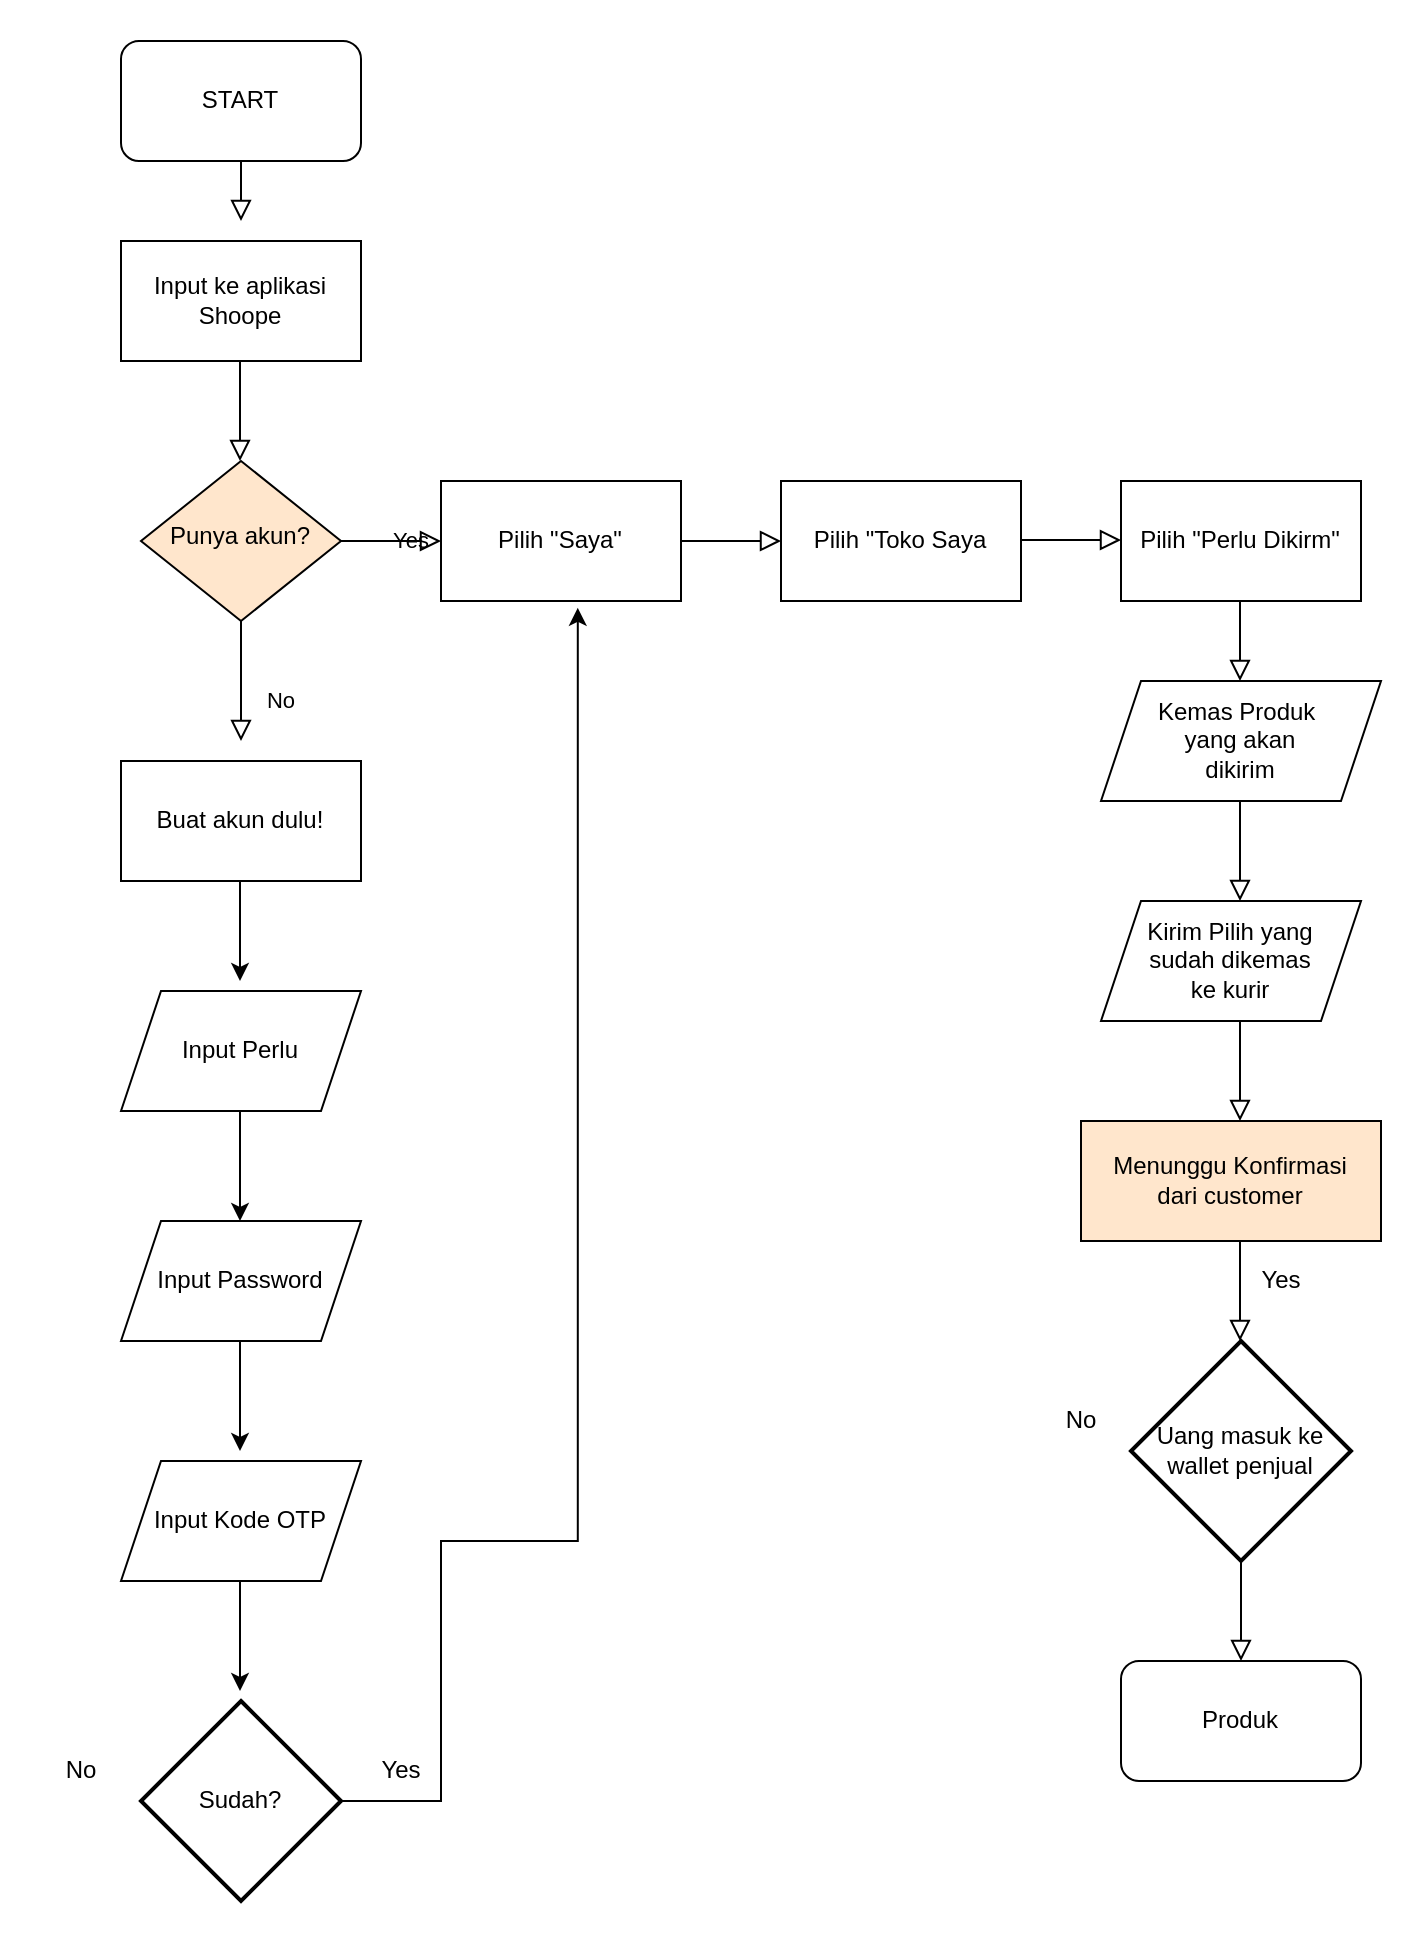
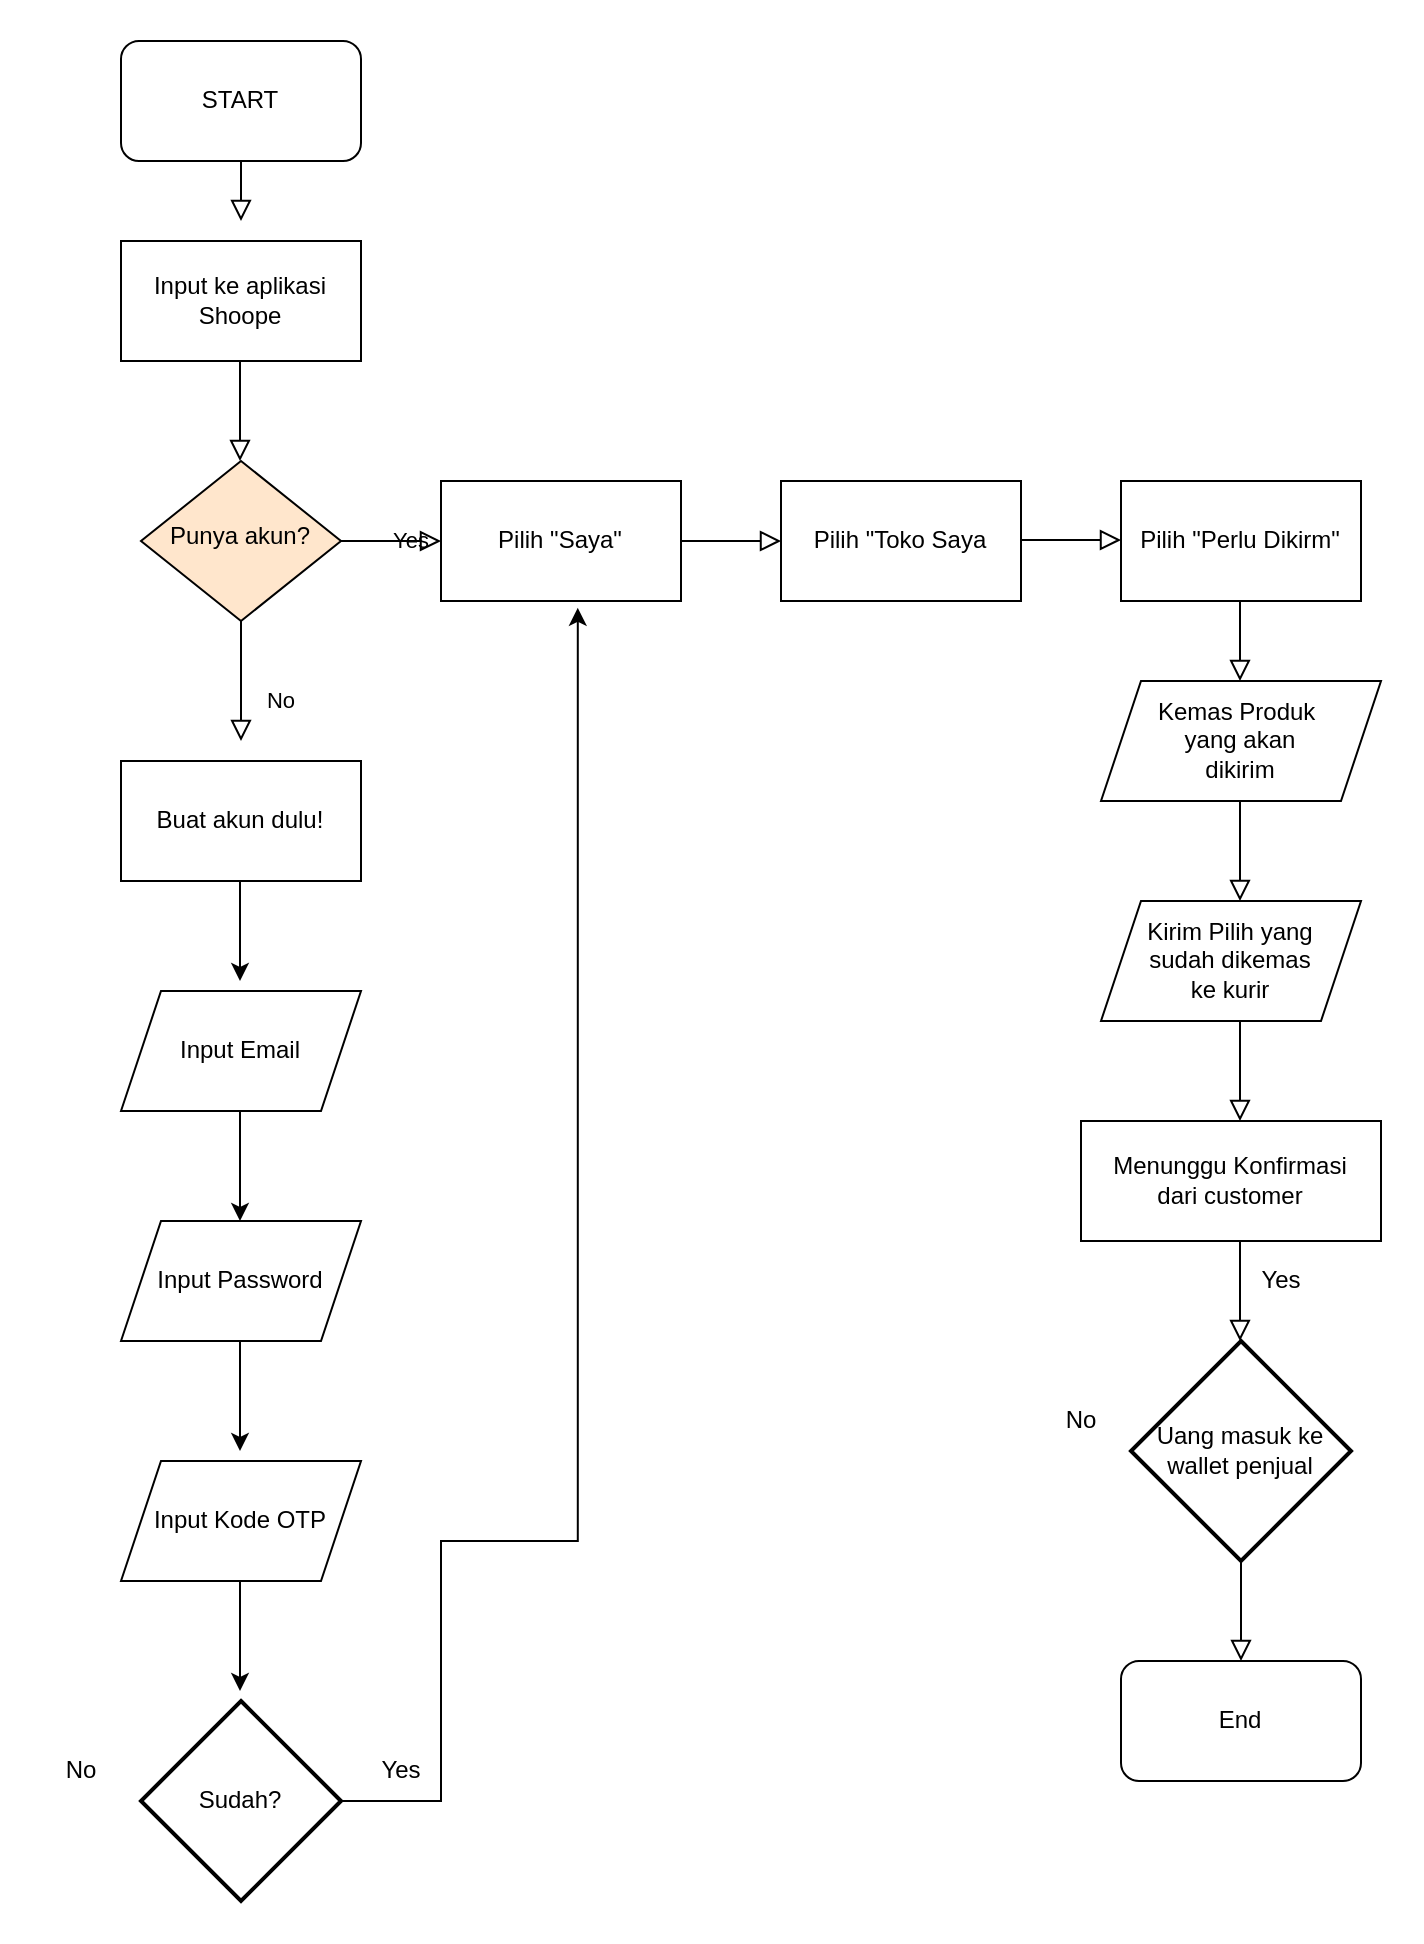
  <mxCell id="0" />
  <mxCell id="1" parent="0" />
  <mxCell id="2" value="" style="rounded=0;html=1;jettySize=auto;orthogonalLoop=1;fontSize=11;endArrow=block;endFill=0;endSize=8;strokeWidth=1;shadow=0;labelBackgroundColor=none;edgeStyle=orthogonalEdgeStyle;" parent="1" source="3" edge="1"><mxGeometry relative="1" as="geometry"><mxPoint x="120" y="110" as="targetPoint" /></mxGeometry></mxCell>
  <mxCell id="3" value="START" style="rounded=1;whiteSpace=wrap;html=1;fontSize=12;glass=0;strokeWidth=1;shadow=0;" parent="1" vertex="1"><mxGeometry x="60" y="20" width="120" height="60" as="geometry" /></mxCell>
  <mxCell id="4" value="No" style="rounded=0;html=1;jettySize=auto;orthogonalLoop=1;fontSize=11;endArrow=block;endFill=0;endSize=8;strokeWidth=1;shadow=0;labelBackgroundColor=none;edgeStyle=orthogonalEdgeStyle;" parent="1" source="6" edge="1"><mxGeometry x="0.333" y="20" relative="1" as="geometry"><mxPoint as="offset" /><mxPoint x="120" y="370" as="targetPoint" /></mxGeometry></mxCell>
  <mxCell id="5" value="Yes" style="edgeStyle=orthogonalEdgeStyle;rounded=0;html=1;jettySize=auto;orthogonalLoop=1;fontSize=11;endArrow=block;endFill=0;endSize=8;strokeWidth=1;shadow=0;labelBackgroundColor=none;" parent="1" source="6" edge="1"><mxGeometry y="10" relative="1" as="geometry"><mxPoint as="offset" /><mxPoint x="220" y="270" as="targetPoint" /></mxGeometry></mxCell>
  <mxCell id="6" value="Punya akun?" style="rhombus;whiteSpace=wrap;html=1;shadow=0;fontFamily=Helvetica;fontSize=12;align=center;strokeWidth=1;spacing=6;spacingTop=-4;fillColor=#ffe6cc;" parent="1" vertex="1"><mxGeometry x="70" y="230" width="100" height="80" as="geometry" /></mxCell>
  <mxCell id="7" value="Input ke aplikasi Shoope" style="rounded=0;whiteSpace=wrap;html=1;" vertex="1" parent="1"><mxGeometry x="60" y="120" width="120" height="60" as="geometry" /></mxCell>
  <mxCell id="8" value="" style="rounded=0;html=1;jettySize=auto;orthogonalLoop=1;fontSize=11;endArrow=block;endFill=0;endSize=8;strokeWidth=1;shadow=0;labelBackgroundColor=none;edgeStyle=orthogonalEdgeStyle;" edge="1" parent="1"><mxGeometry relative="1" as="geometry"><mxPoint x="119.5" y="180" as="sourcePoint" /><mxPoint x="119.5" y="230" as="targetPoint" /><Array as="points"><mxPoint x="119.5" y="210" /><mxPoint x="119.5" y="210" /></Array></mxGeometry></mxCell>
  <mxCell id="9" value="Buat akun dulu!" style="rounded=0;whiteSpace=wrap;html=1;" vertex="1" parent="1"><mxGeometry x="60" y="380" width="120" height="60" as="geometry" /></mxCell>
  <mxCell id="10" value="" style="endArrow=classic;html=1;rounded=0;" edge="1" parent="1"><mxGeometry width="50" height="50" relative="1" as="geometry"><mxPoint x="119.5" y="440" as="sourcePoint" /><mxPoint x="119.5" y="490" as="targetPoint" /><Array as="points"><mxPoint x="119.5" y="460" /></Array></mxGeometry></mxCell>
- <mxCell id="11" value="Input Perlu" style="shape=parallelogram;perimeter=parallelogramPerimeter;whiteSpace=wrap;html=1;fixedSize=1;" vertex="1" parent="1"><mxGeometry x="60" y="495" width="120" height="60" as="geometry" /></mxCell>
+ <mxCell id="11" value="Input Email" style="shape=parallelogram;perimeter=parallelogramPerimeter;whiteSpace=wrap;html=1;fixedSize=1;" vertex="1" parent="1"><mxGeometry x="60" y="495" width="120" height="60" as="geometry" /></mxCell>
  <mxCell id="12" value="" style="endArrow=classic;html=1;rounded=0;strokeColor=#FFFFFF;" edge="1" parent="1"><mxGeometry width="50" height="50" relative="1" as="geometry"><mxPoint x="280" y="670" as="sourcePoint" /><mxPoint x="330" y="620" as="targetPoint" /></mxGeometry></mxCell>
  <mxCell id="13" value="" style="endArrow=classic;html=1;rounded=0;strokeColor=#FFFFFF;" edge="1" parent="1"><mxGeometry width="50" height="50" relative="1" as="geometry"><mxPoint x="280" y="670" as="sourcePoint" /><mxPoint x="330" y="620" as="targetPoint" /></mxGeometry></mxCell>
  <mxCell id="14" value="" style="endArrow=classic;html=1;rounded=0;strokeColor=#FFFFFF;" edge="1" parent="1"><mxGeometry width="50" height="50" relative="1" as="geometry"><mxPoint x="280" y="670" as="sourcePoint" /><mxPoint x="330" y="620" as="targetPoint" /></mxGeometry></mxCell>
  <mxCell id="15" value="" style="endArrow=classic;html=1;rounded=0;strokeColor=#000000;" edge="1" parent="1"><mxGeometry width="50" height="50" relative="1" as="geometry"><mxPoint x="119.5" y="555" as="sourcePoint" /><mxPoint x="119.5" y="610" as="targetPoint" /><Array as="points"><mxPoint x="119.5" y="570" /></Array></mxGeometry></mxCell>
  <mxCell id="16" value="Input Password" style="shape=parallelogram;perimeter=parallelogramPerimeter;whiteSpace=wrap;html=1;fixedSize=1;" vertex="1" parent="1"><mxGeometry x="60" y="610" width="120" height="60" as="geometry" /></mxCell>
  <mxCell id="17" value="" style="endArrow=classic;html=1;rounded=0;strokeColor=#000000;" edge="1" parent="1"><mxGeometry width="50" height="50" relative="1" as="geometry"><mxPoint x="119.5" y="670" as="sourcePoint" /><mxPoint x="119.5" y="725" as="targetPoint" /><Array as="points"><mxPoint x="119.5" y="685" /></Array></mxGeometry></mxCell>
  <mxCell id="18" value="Input Kode OTP" style="shape=parallelogram;perimeter=parallelogramPerimeter;whiteSpace=wrap;html=1;fixedSize=1;" vertex="1" parent="1"><mxGeometry x="60" y="730" width="120" height="60" as="geometry" /></mxCell>
  <mxCell id="19" value="" style="endArrow=classic;html=1;rounded=0;strokeColor=#000000;" edge="1" parent="1"><mxGeometry width="50" height="50" relative="1" as="geometry"><mxPoint x="119.5" y="790" as="sourcePoint" /><mxPoint x="119.5" y="845" as="targetPoint" /><Array as="points"><mxPoint x="119.5" y="805" /></Array></mxGeometry></mxCell>
  <mxCell id="20" value="Sudah?" style="strokeWidth=2;html=1;shape=mxgraph.flowchart.decision;whiteSpace=wrap;" vertex="1" parent="1"><mxGeometry x="70" y="850" width="100" height="100" as="geometry" /></mxCell>
  <mxCell id="21" value="No" style="text;html=1;align=center;verticalAlign=middle;resizable=0;points=[];autosize=1;strokeColor=none;fillColor=none;" vertex="1" parent="1"><mxGeometry x="20" y="870" width="40" height="30" as="geometry" /></mxCell>
  <mxCell id="22" value="" style="edgeStyle=segmentEdgeStyle;endArrow=classic;html=1;rounded=0;strokeColor=#000000;exitX=1;exitY=0.5;exitDx=0;exitDy=0;exitPerimeter=0;entryX=0.57;entryY=1.057;entryDx=0;entryDy=0;entryPerimeter=0;" edge="1" parent="1" source="20" target="27"><mxGeometry width="50" height="50" relative="1" as="geometry"><mxPoint x="290" y="900" as="sourcePoint" /><mxPoint x="290" y="320" as="targetPoint" /><Array as="points"><mxPoint x="220" y="900" /><mxPoint x="220" y="770" /><mxPoint x="288" y="770" /></Array></mxGeometry></mxCell>
  <mxCell id="23" value="" style="rounded=0;html=1;jettySize=auto;orthogonalLoop=1;fontSize=11;endArrow=block;endFill=0;endSize=8;strokeWidth=1;shadow=0;labelBackgroundColor=none;edgeStyle=orthogonalEdgeStyle;entryX=0;entryY=0.5;entryDx=0;entryDy=0;exitX=1;exitY=0.5;exitDx=0;exitDy=0;" edge="1" parent="1"><mxGeometry relative="1" as="geometry"><mxPoint x="340" y="270" as="sourcePoint" /><mxPoint x="390" y="270" as="targetPoint" /><Array as="points" /></mxGeometry></mxCell>
  <mxCell id="24" value="" style="rounded=0;html=1;jettySize=auto;orthogonalLoop=1;fontSize=11;endArrow=block;endFill=0;endSize=8;strokeWidth=1;shadow=0;labelBackgroundColor=none;edgeStyle=orthogonalEdgeStyle;entryX=0;entryY=0.5;entryDx=0;entryDy=0;exitX=1;exitY=0.5;exitDx=0;exitDy=0;" edge="1" parent="1"><mxGeometry relative="1" as="geometry"><mxPoint x="510" y="269.5" as="sourcePoint" /><mxPoint x="560" y="269.5" as="targetPoint" /><Array as="points" /></mxGeometry></mxCell>
  <mxCell id="25" value="Yes" style="text;html=1;align=center;verticalAlign=middle;resizable=0;points=[];autosize=1;strokeColor=none;fillColor=none;" vertex="1" parent="1"><mxGeometry x="180" y="870" width="40" height="30" as="geometry" /></mxCell>
  <mxCell id="26" value="" style="rounded=0;html=1;jettySize=auto;orthogonalLoop=1;fontSize=11;endArrow=block;endFill=0;endSize=8;strokeWidth=1;shadow=0;labelBackgroundColor=none;edgeStyle=orthogonalEdgeStyle;" edge="1" parent="1"><mxGeometry relative="1" as="geometry"><mxPoint x="619.5" y="290" as="sourcePoint" /><mxPoint x="619.5" y="340" as="targetPoint" /><Array as="points"><mxPoint x="619.5" y="320" /><mxPoint x="619.5" y="320" /></Array></mxGeometry></mxCell>
  <mxCell id="27" value="Pilih &quot;Saya&quot;" style="rounded=0;whiteSpace=wrap;html=1;" vertex="1" parent="1"><mxGeometry x="220" y="240" width="120" height="60" as="geometry" /></mxCell>
  <mxCell id="28" value="Pilih &quot;Toko Saya" style="rounded=0;whiteSpace=wrap;html=1;" vertex="1" parent="1"><mxGeometry x="390" y="240" width="120" height="60" as="geometry" /></mxCell>
  <mxCell id="29" value="Pilih &quot;Perlu Dikirm&quot;" style="rounded=0;whiteSpace=wrap;html=1;" vertex="1" parent="1"><mxGeometry x="560" y="240" width="120" height="60" as="geometry" /></mxCell>
  <mxCell id="30" value="Kemas Produk&amp;nbsp;&lt;br&gt;yang akan&lt;br&gt;dikirim" style="shape=parallelogram;perimeter=parallelogramPerimeter;whiteSpace=wrap;html=1;fixedSize=1;" vertex="1" parent="1"><mxGeometry x="550" y="340" width="140" height="60" as="geometry" /></mxCell>
  <mxCell id="31" value="" style="rounded=0;html=1;jettySize=auto;orthogonalLoop=1;fontSize=11;endArrow=block;endFill=0;endSize=8;strokeWidth=1;shadow=0;labelBackgroundColor=none;edgeStyle=orthogonalEdgeStyle;" edge="1" parent="1"><mxGeometry relative="1" as="geometry"><mxPoint x="619.5" y="400" as="sourcePoint" /><mxPoint x="619.5" y="450" as="targetPoint" /><Array as="points"><mxPoint x="619.5" y="430" /><mxPoint x="619.5" y="430" /></Array></mxGeometry></mxCell>
  <mxCell id="32" value="Kirim Pilih yang&lt;br&gt;sudah dikemas&lt;br&gt;ke kurir" style="shape=parallelogram;perimeter=parallelogramPerimeter;whiteSpace=wrap;html=1;fixedSize=1;" vertex="1" parent="1"><mxGeometry x="550" y="450" width="130" height="60" as="geometry" /></mxCell>
  <mxCell id="33" value="" style="rounded=0;html=1;jettySize=auto;orthogonalLoop=1;fontSize=11;endArrow=block;endFill=0;endSize=8;strokeWidth=1;shadow=0;labelBackgroundColor=none;edgeStyle=orthogonalEdgeStyle;" edge="1" parent="1"><mxGeometry relative="1" as="geometry"><mxPoint x="619.5" y="510" as="sourcePoint" /><mxPoint x="619.5" y="560" as="targetPoint" /><Array as="points"><mxPoint x="619.5" y="540" /><mxPoint x="619.5" y="540" /></Array></mxGeometry></mxCell>
- <mxCell id="34" value="Menunggu Konfirmasi&lt;br&gt;dari customer" style="rounded=0;whiteSpace=wrap;html=1;fillColor=#ffe6cc;" vertex="1" parent="1"><mxGeometry x="540" y="560" width="150" height="60" as="geometry" /></mxCell>
+ <mxCell id="34" value="Menunggu Konfirmasi&lt;br&gt;dari customer" style="rounded=0;whiteSpace=wrap;html=1;" vertex="1" parent="1"><mxGeometry x="540" y="560" width="150" height="60" as="geometry" /></mxCell>
  <mxCell id="35" value="" style="rounded=0;html=1;jettySize=auto;orthogonalLoop=1;fontSize=11;endArrow=block;endFill=0;endSize=8;strokeWidth=1;shadow=0;labelBackgroundColor=none;edgeStyle=orthogonalEdgeStyle;" edge="1" parent="1"><mxGeometry relative="1" as="geometry"><mxPoint x="619.5" y="620" as="sourcePoint" /><mxPoint x="619.5" y="670" as="targetPoint" /><Array as="points"><mxPoint x="619.5" y="650" /><mxPoint x="619.5" y="650" /></Array></mxGeometry></mxCell>
  <mxCell id="36" value="Uang masuk ke&lt;br&gt;wallet penjual" style="strokeWidth=2;html=1;shape=mxgraph.flowchart.decision;whiteSpace=wrap;" vertex="1" parent="1"><mxGeometry x="565" y="670" width="110" height="110" as="geometry" /></mxCell>
  <mxCell id="37" value="Yes" style="text;html=1;align=center;verticalAlign=middle;resizable=0;points=[];autosize=1;strokeColor=none;fillColor=none;" vertex="1" parent="1"><mxGeometry x="620" y="625" width="40" height="30" as="geometry" /></mxCell>
  <mxCell id="38" value="No" style="text;html=1;align=center;verticalAlign=middle;resizable=0;points=[];autosize=1;strokeColor=none;fillColor=none;" vertex="1" parent="1"><mxGeometry x="520" y="695" width="40" height="30" as="geometry" /></mxCell>
- <mxCell id="39" value="Produk" style="rounded=1;whiteSpace=wrap;html=1;" vertex="1" parent="1"><mxGeometry x="560" y="830" width="120" height="60" as="geometry" /></mxCell>
+ <mxCell id="39" value="End" style="rounded=1;whiteSpace=wrap;html=1;" vertex="1" parent="1"><mxGeometry x="560" y="830" width="120" height="60" as="geometry" /></mxCell>
  <mxCell id="40" value="" style="rounded=0;html=1;jettySize=auto;orthogonalLoop=1;fontSize=11;endArrow=block;endFill=0;endSize=8;strokeWidth=1;shadow=0;labelBackgroundColor=none;edgeStyle=orthogonalEdgeStyle;" edge="1" parent="1"><mxGeometry relative="1" as="geometry"><mxPoint x="620" y="780" as="sourcePoint" /><mxPoint x="620" y="830" as="targetPoint" /><Array as="points"><mxPoint x="620" y="810" /><mxPoint x="620" y="810" /></Array></mxGeometry></mxCell>
